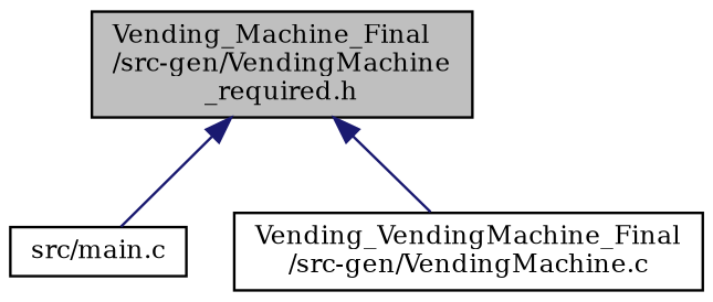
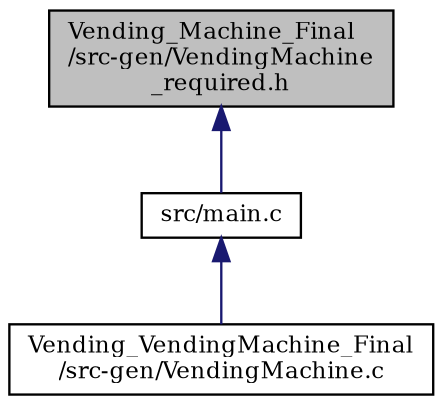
  digraph {
    fontname="DejaVu Serif"
    node [color=black fillcolor=white fontname="DejaVu Serif" fontsize=10 shape=record style=filled]
    edge [color=midnightblue dir=back fontname="DejaVu Serif" fontsize=10 labelfontname=Helvetica labelfontsize=10 style=solid]
    n1 [fillcolor=grey75 fontcolor=black height=0.2 label="Vending_Machine_Final\l/src-gen/VendingMachine\l_required.h" width=0.4]
    n2 [height=0.2 label="src/main.c" width=0.4]
    n3 [height=0.2 label="Vending_VendingMachine_Final\l/src-gen/VendingMachine.c" width=0.4]
    n1 -> n2
-   n1 -> n3
+   n2 -> n3
  }
